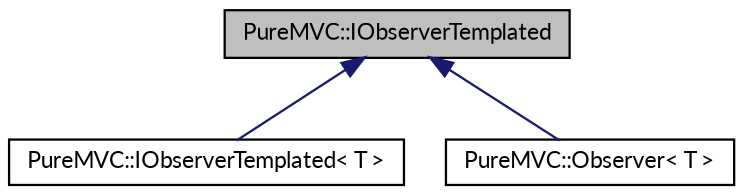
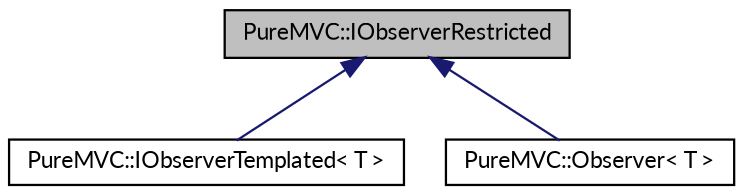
  digraph {
    fontname=Lato
    node [color=black fillcolor=white fontname=Lato fontsize=10 shape=record style=filled]
    edge [color=midnightblue dir=back fontname=Lato fontsize=10 labelfontname=FreeSans labelfontsize=10 style=solid]
-   n1 [fillcolor=grey75 fontcolor=black height=0.2 label="PureMVC::IObserverTemplated" width=0.4]
+   n1 [fillcolor=grey75 fontcolor=black height=0.2 label="PureMVC::IObserverRestricted" width=0.4]
    n2 [height=0.2 label="PureMVC::IObserverTemplated\< T \>" width=0.4]
    n3 [height=0.2 label="PureMVC::Observer\< T \>" width=0.4]
    n1 -> n2
    n1 -> n3
  }
